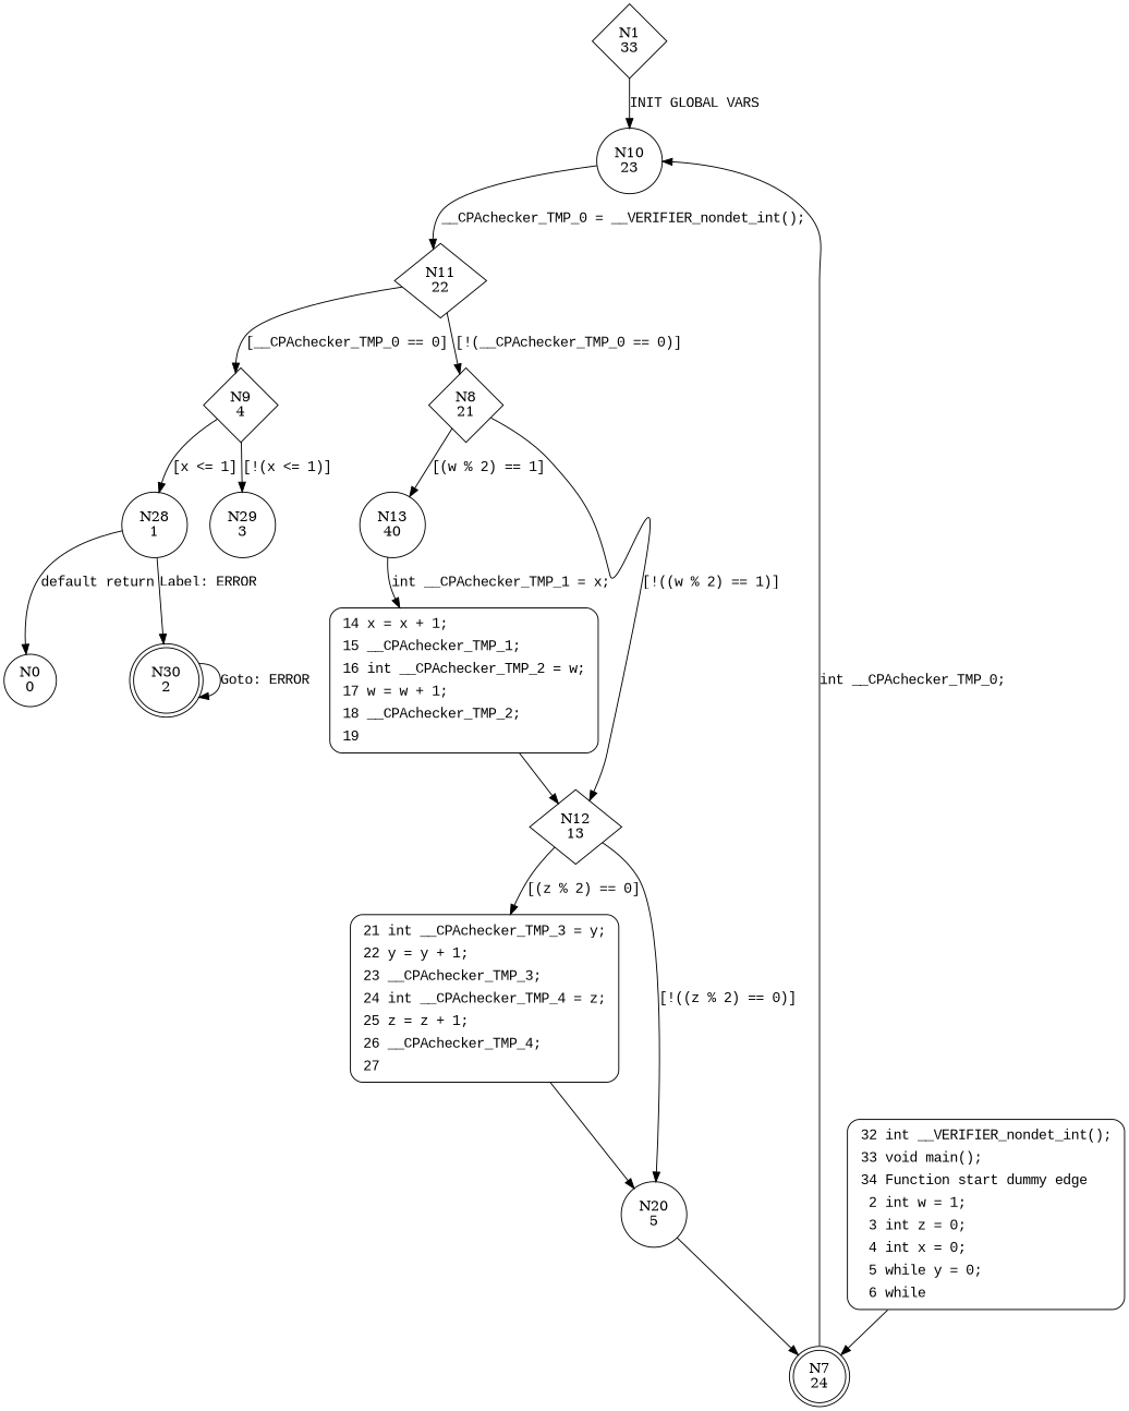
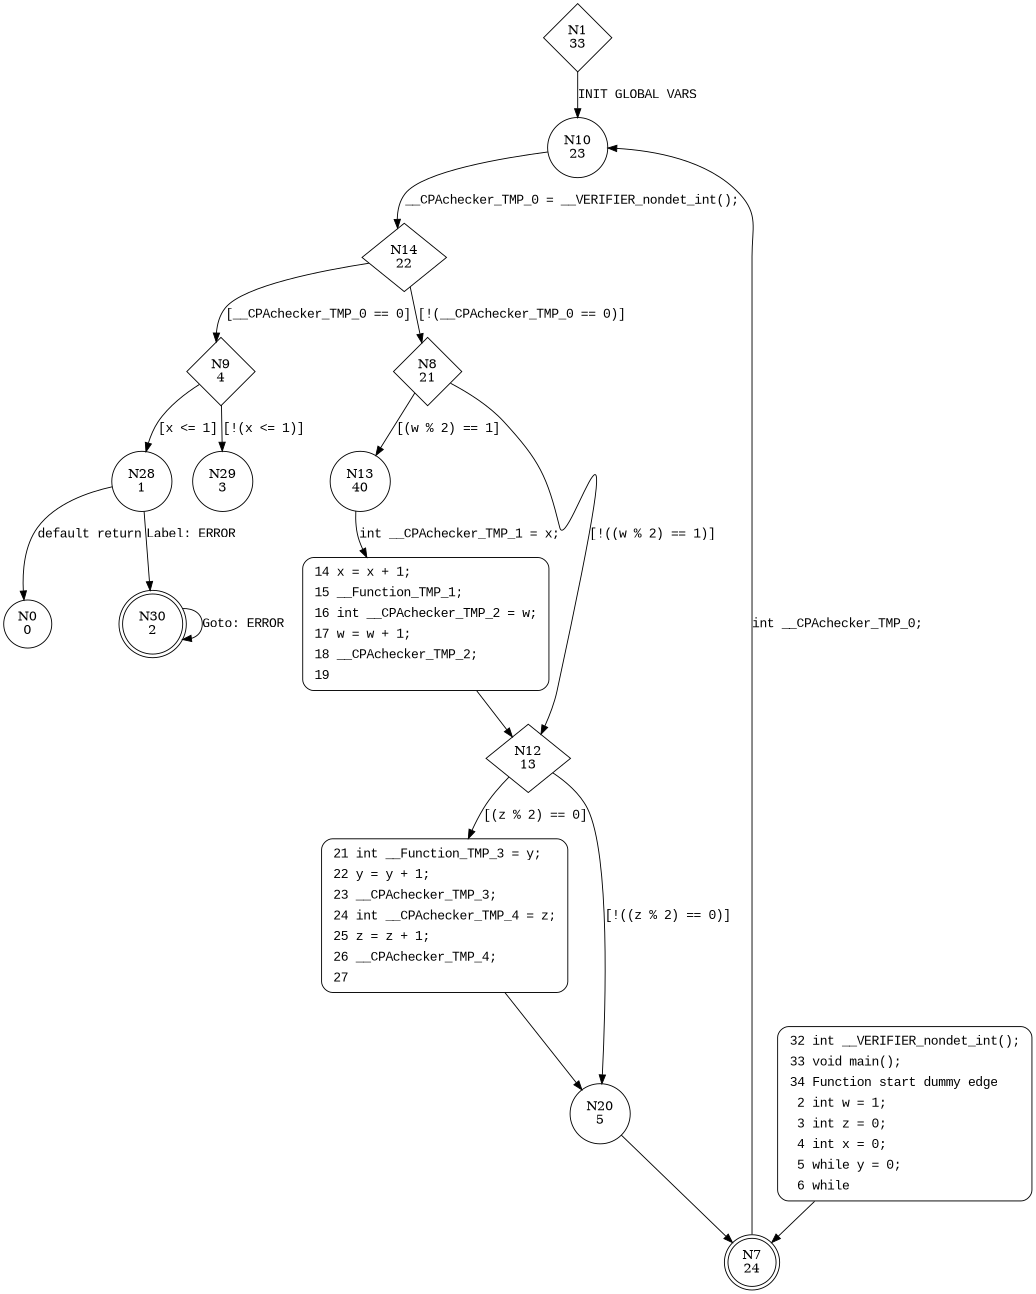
  digraph {
    node [shape=circle]
    edge [fontname="Courier New"]
    n1 [label="N1\n33" shape=diamond]
    n2 [label="N10\n23"]
    n3 [fillcolor=white fontname="Courier New" label=<<table border="0" cellborder="0" cellpadding="3" bgcolor="white"><tr><td align="right">32</td><td align="left">int __VERIFIER_nondet_int();</td></tr><tr><td align="right">33</td><td align="left">void main();</td></tr><tr><td align="right">34</td><td align="left">Function start dummy edge</td></tr><tr><td align="right">2</td><td align="left">int w = 1;</td></tr><tr><td align="right">3</td><td align="left">int z = 0;</td></tr><tr><td align="right">4</td><td align="left">int x = 0;</td></tr><tr><td align="right">5</td><td align="left">while y = 0;</td></tr><tr><td align="right">6</td><td align="left">while</td></tr></table>> penwidth=1 shape=Mrecord style="filled,bold"]
    n4 [label="N7\n24" shape=doublecircle]
-   n5 [label="N11\n22" shape=diamond]
+   n5 [label="N14\n22" shape=diamond]
    n6 [label="N9\n4" shape=diamond]
    n7 [label="N8\n21" shape=diamond]
    n8 [label="N28\n1"]
    n9 [label="N29\n3"]
    n10 [label="N13\n40"]
    n11 [label="N12\n13" shape=diamond]
    n12 [label="N0\n0"]
    n13 [label="N30\n2" shape=doublecircle]
-   n14 [fillcolor=white fontname="Courier New" label=<<table border="0" cellborder="0" cellpadding="3" bgcolor="white"><tr><td align="right">14</td><td align="left">x = x + 1;</td></tr><tr><td align="right">15</td><td align="left">__CPAchecker_TMP_1;</td></tr><tr><td align="right">16</td><td align="left">int __CPAchecker_TMP_2 = w;</td></tr><tr><td align="right">17</td><td align="left">w = w + 1;</td></tr><tr><td align="right">18</td><td align="left">__CPAchecker_TMP_2;</td></tr><tr><td align="right">19</td><td align="left"></td></tr></table>> penwidth=1 shape=Mrecord style="filled,bold"]
-   n15 [fillcolor=white fontname="Courier New" label=<<table border="0" cellborder="0" cellpadding="3" bgcolor="white"><tr><td align="right">21</td><td align="left">int __CPAchecker_TMP_3 = y;</td></tr><tr><td align="right">22</td><td align="left">y = y + 1;</td></tr><tr><td align="right">23</td><td align="left">__CPAchecker_TMP_3;</td></tr><tr><td align="right">24</td><td align="left">int __CPAchecker_TMP_4 = z;</td></tr><tr><td align="right">25</td><td align="left">z = z + 1;</td></tr><tr><td align="right">26</td><td align="left">__CPAchecker_TMP_4;</td></tr><tr><td align="right">27</td><td align="left"></td></tr></table>> penwidth=1 shape=Mrecord style="filled,bold"]
+   n14 [fillcolor=white fontname="Courier New" label=<<table border="0" cellborder="0" cellpadding="3" bgcolor="white"><tr><td align="right">14</td><td align="left">x = x + 1;</td></tr><tr><td align="right">15</td><td align="left">__Function_TMP_1;</td></tr><tr><td align="right">16</td><td align="left">int __CPAchecker_TMP_2 = w;</td></tr><tr><td align="right">17</td><td align="left">w = w + 1;</td></tr><tr><td align="right">18</td><td align="left">__CPAchecker_TMP_2;</td></tr><tr><td align="right">19</td><td align="left"></td></tr></table>> penwidth=1 shape=Mrecord style="filled,bold"]
+   n15 [fillcolor=white fontname="Courier New" label=<<table border="0" cellborder="0" cellpadding="3" bgcolor="white"><tr><td align="right">21</td><td align="left">int __Function_TMP_3 = y;</td></tr><tr><td align="right">22</td><td align="left">y = y + 1;</td></tr><tr><td align="right">23</td><td align="left">__CPAchecker_TMP_3;</td></tr><tr><td align="right">24</td><td align="left">int __CPAchecker_TMP_4 = z;</td></tr><tr><td align="right">25</td><td align="left">z = z + 1;</td></tr><tr><td align="right">26</td><td align="left">__CPAchecker_TMP_4;</td></tr><tr><td align="right">27</td><td align="left"></td></tr></table>> penwidth=1 shape=Mrecord style="filled,bold"]
    n16 [label="N20\n5"]
    n1 -> n2 [label="INIT GLOBAL VARS"]
    n2 -> n5 [label="__CPAchecker_TMP_0 = __VERIFIER_nondet_int();"]
    n3 -> n4 [fontname=""]
    n4 -> n2 [label="int __CPAchecker_TMP_0;"]
    n5 -> n6 [label="[__CPAchecker_TMP_0 == 0]"]
    n5 -> n7 [label="[!(__CPAchecker_TMP_0 == 0)]"]
    n6 -> n8 [label="[x <= 1]"]
    n6 -> n9 [label="[!(x <= 1)]"]
    n7 -> n10 [label="[(w % 2) == 1]"]
    n7 -> n11 [label="[!((w % 2) == 1)]"]
    n8 -> n12 [label="default return"]
    n8 -> n13 [label="Label: ERROR"]
    n10 -> n14 [label="int __CPAchecker_TMP_1 = x;"]
    n11 -> n15 [label="[(z % 2) == 0]"]
    n11 -> n16 [label="[!((z % 2) == 0)]"]
    n13 -> n13 [label="Goto: ERROR"]
    n14 -> n11 [fontname=""]
    n15 -> n16 [fontname=""]
    n16 -> n4
  }
